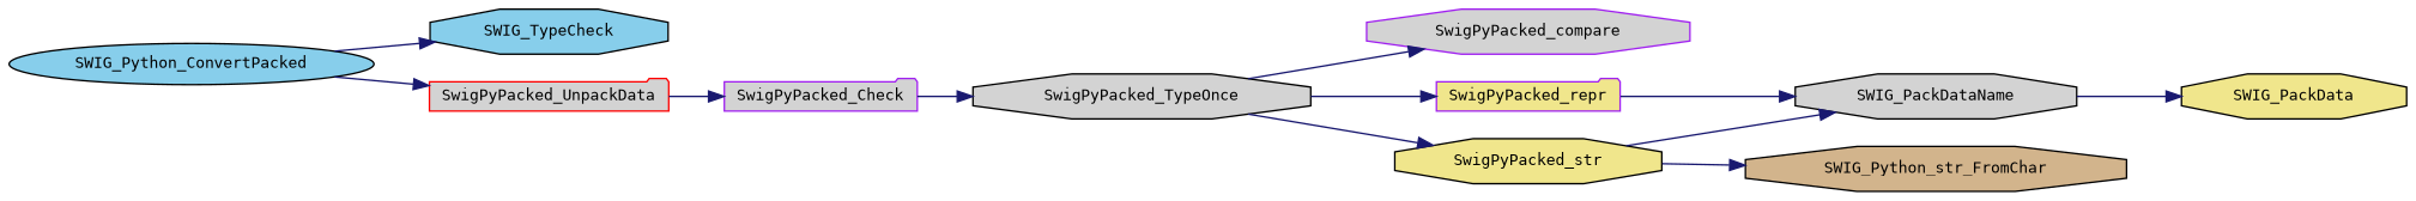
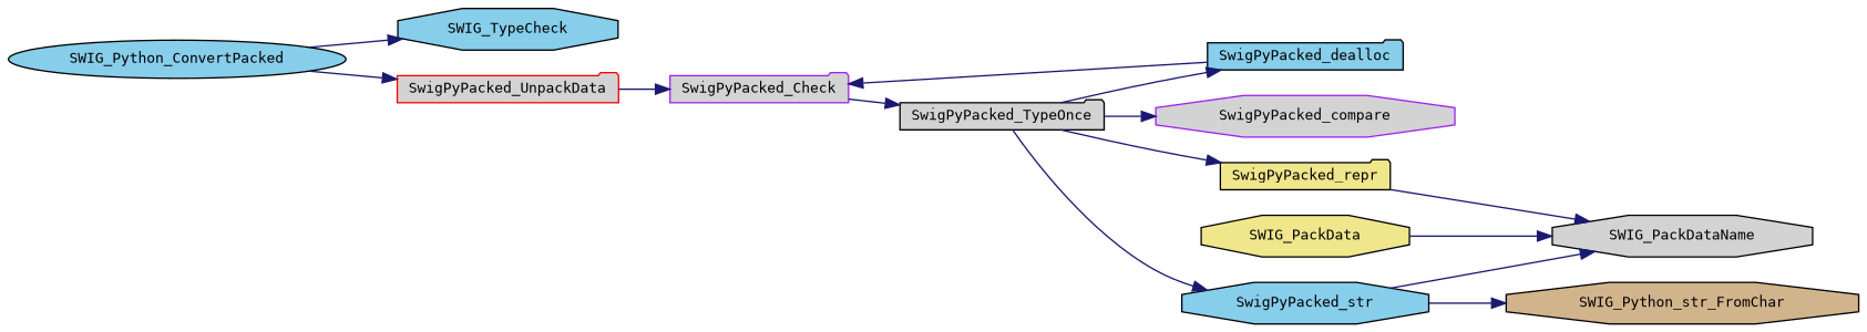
  digraph {
    fontname="DejaVu Sans Mono"
    rankdir=LR
    node [color=black fillcolor=lightgrey fontname="DejaVu Sans Mono" fontsize=10 shape=octagon style=filled]
    edge [color=midnightblue fontname="DejaVu Sans Mono" fontsize=10 labelfontname=Helvetica labelfontsize=10 style=solid]
    n1 [fillcolor=skyblue fontcolor=black height=0.2 label=SWIG_Python_ConvertPacked shape=ellipse width=0.4]
    n2 [fillcolor=skyblue height=0.2 label=SWIG_TypeCheck width=0.4]
    n3 [color=red height=0.2 label=SwigPyPacked_UnpackData shape=folder width=0.4]
    n4 [color=purple height=0.2 label=SwigPyPacked_Check shape=folder width=0.4]
-   n5 [height=0.2 label=SwigPyPacked_TypeOnce width=0.4]
+   n5 [height=0.2 label=SwigPyPacked_TypeOnce shape=folder width=0.4]
    n6 [color=purple height=0.2 label=SwigPyPacked_compare width=0.4]
-   n8 [color=purple fillcolor=khaki height=0.2 label=SwigPyPacked_repr shape=folder width=0.4]
-   n9 [fillcolor=khaki height=0.2 label=SwigPyPacked_str width=0.4]
+   n7 [fillcolor=skyblue height=0.2 label=SwigPyPacked_dealloc shape=folder width=0.4]
+   n8 [fillcolor=khaki height=0.2 label=SwigPyPacked_repr shape=folder width=0.4]
+   n9 [fillcolor=skyblue height=0.2 label=SwigPyPacked_str width=0.4]
    n10 [height=0.2 label=SWIG_PackDataName width=0.4]
    n11 [fillcolor=tan height=0.2 label=SWIG_Python_str_FromChar width=0.4]
    n12 [fillcolor=khaki height=0.2 label=SWIG_PackData width=0.4]
    n1 -> n2
    n1 -> n3
    n3 -> n4
    n4 -> n5
    n5 -> n6
+   n5 -> n7
    n5 -> n8
    n5 -> n9
+   n7 -> n4
    n8 -> n10
    n9 -> n10
    n9 -> n11
-   n10 -> n12
+   n12 -> n10
  }
